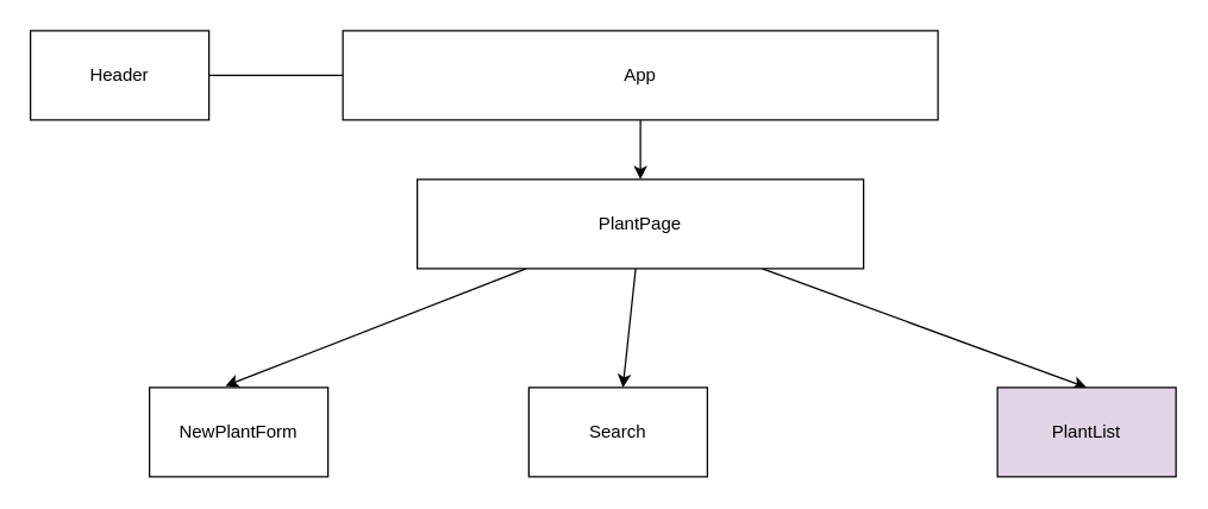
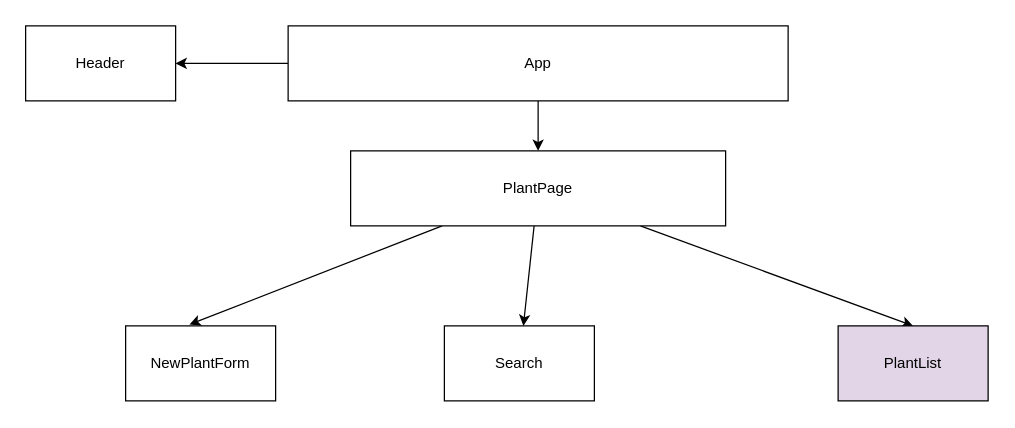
  <mxCell id="0" />
  <mxCell id="1" parent="0" />
- <mxCell id="2" value="" style="edgeStyle=none;html=1;endArrow=none;" edge="1" parent="1" source="4" target="5"><mxGeometry relative="1" as="geometry" /></mxCell>
+ <mxCell id="2" value="" style="edgeStyle=none;html=1;" edge="1" parent="1" source="4" target="5"><mxGeometry relative="1" as="geometry" /></mxCell>
  <mxCell id="3" value="" style="edgeStyle=none;html=1;" edge="1" parent="1" source="4" target="9"><mxGeometry relative="1" as="geometry" /></mxCell>
  <mxCell id="4" value="App" style="whiteSpace=wrap;html=1;" vertex="1" parent="1"><mxGeometry x="230" y="20" width="400" height="60" as="geometry" /></mxCell>
  <mxCell id="5" value="Header" style="whiteSpace=wrap;html=1;" vertex="1" parent="1"><mxGeometry x="20" y="20" width="120" height="60" as="geometry" /></mxCell>
  <mxCell id="6" value="" style="edgeStyle=none;html=1;entryX=0.425;entryY=-0.017;entryDx=0;entryDy=0;entryPerimeter=0;" edge="1" parent="1" source="9" target="10"><mxGeometry relative="1" as="geometry" /></mxCell>
  <mxCell id="7" value="" style="edgeStyle=none;html=1;" edge="1" parent="1" source="9" target="11"><mxGeometry relative="1" as="geometry" /></mxCell>
  <mxCell id="8" value="" style="edgeStyle=none;html=1;entryX=0.5;entryY=0;entryDx=0;entryDy=0;" edge="1" parent="1" source="9" target="12"><mxGeometry relative="1" as="geometry" /></mxCell>
  <mxCell id="9" value="PlantPage" style="whiteSpace=wrap;html=1;" vertex="1" parent="1"><mxGeometry x="280" y="120" width="300" height="60" as="geometry" /></mxCell>
  <mxCell id="10" value="NewPlantForm" style="whiteSpace=wrap;html=1;" vertex="1" parent="1"><mxGeometry x="100" y="260" width="120" height="60" as="geometry" /></mxCell>
  <mxCell id="11" value="Search" style="whiteSpace=wrap;html=1;" vertex="1" parent="1"><mxGeometry x="355" y="260" width="120" height="60" as="geometry" /></mxCell>
  <mxCell id="12" value="PlantList" style="whiteSpace=wrap;html=1;fillColor=#e1d5e7;" vertex="1" parent="1"><mxGeometry x="670" y="260" width="120" height="60" as="geometry" /></mxCell>
